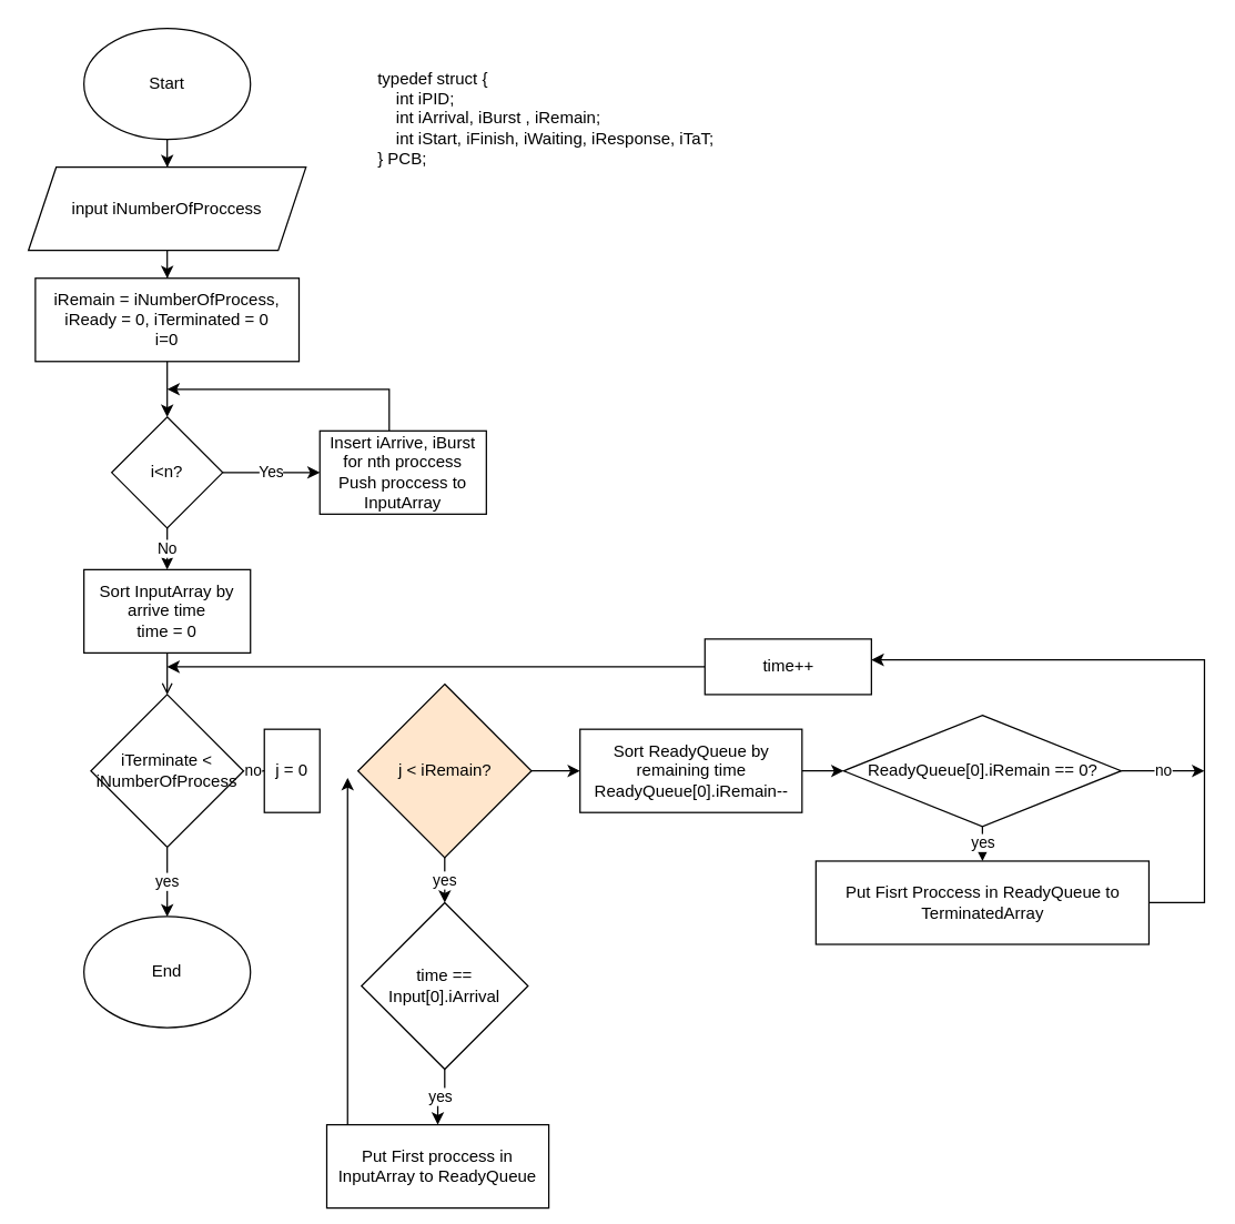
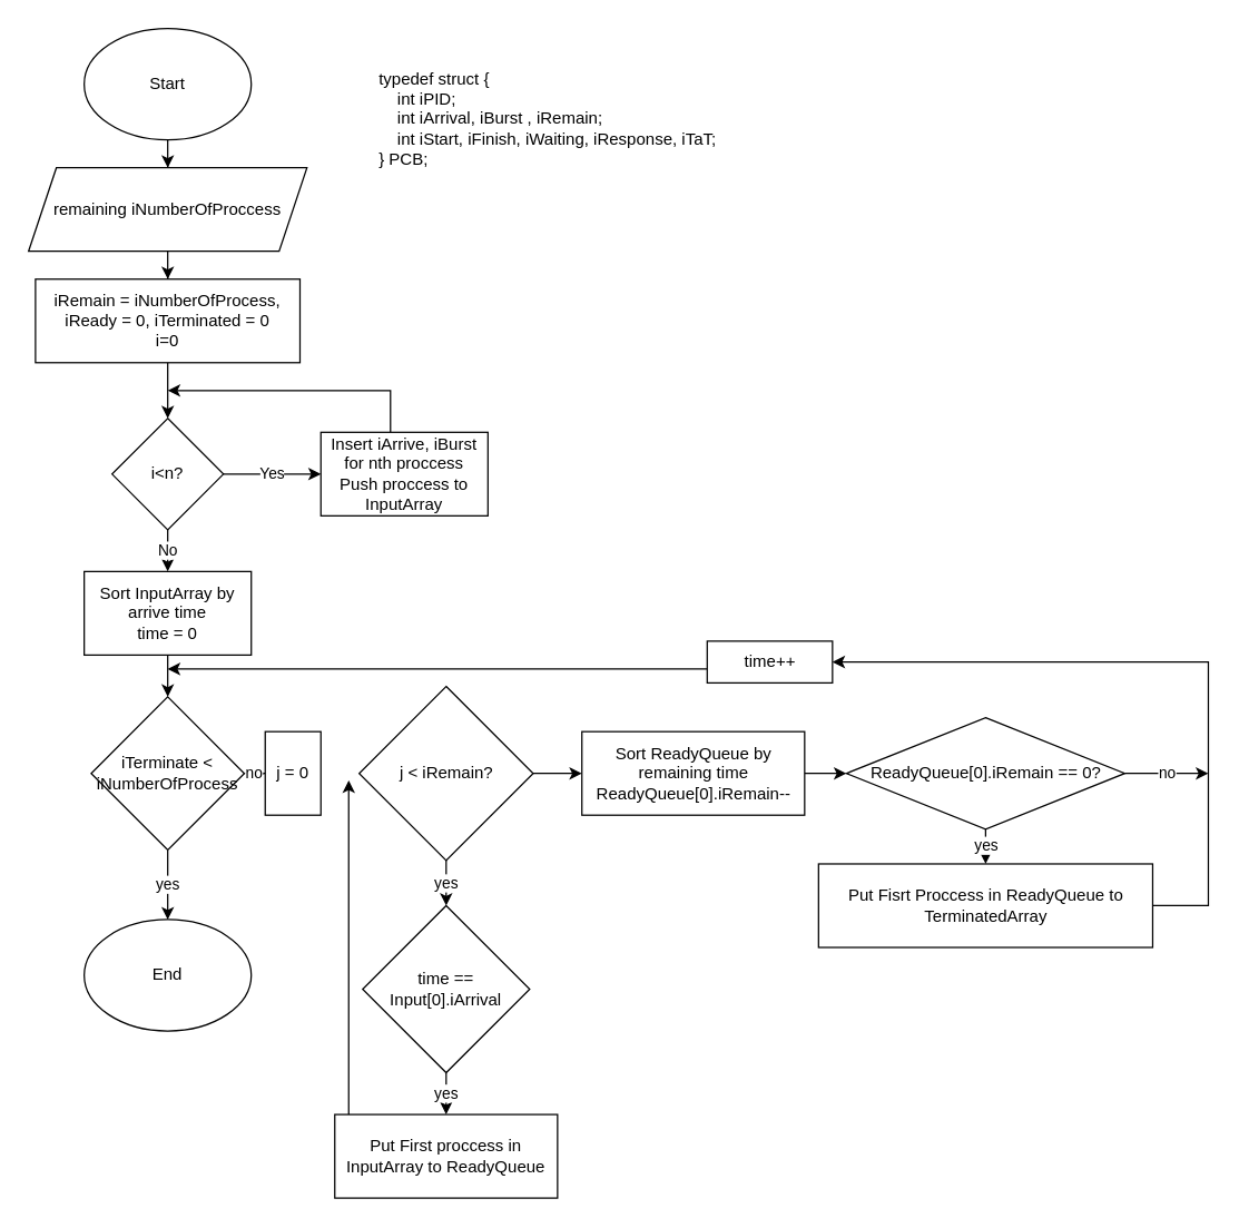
  <mxCell id="0" />
  <mxCell id="1" parent="0" />
  <mxCell id="2" value="&lt;div align=&quot;left&quot;&gt;typedef struct {&lt;br&gt;&amp;nbsp;&amp;nbsp;&amp;nbsp; int iPID;&lt;br&gt;&amp;nbsp;&amp;nbsp;&amp;nbsp; int iArrival, iBurst , iRemain;&lt;br&gt;&amp;nbsp;&amp;nbsp;&amp;nbsp; int iStart, iFinish, iWaiting, iResponse, iTaT;&lt;br&gt;} PCB;&lt;/div&gt;" style="text;html=1;strokeColor=none;fillColor=none;align=left;verticalAlign=middle;whiteSpace=wrap;rounded=0;" vertex="1" parent="1"><mxGeometry x="270" y="30" width="310" height="110" as="geometry" /></mxCell>
  <mxCell id="3" style="edgeStyle=orthogonalEdgeStyle;rounded=0;orthogonalLoop=1;jettySize=auto;html=1;" edge="1" parent="1" source="4" target="6"><mxGeometry relative="1" as="geometry" /></mxCell>
  <mxCell id="4" value="Start" style="ellipse;whiteSpace=wrap;html=1;" vertex="1" parent="1"><mxGeometry x="60" y="20" width="120" height="80" as="geometry" /></mxCell>
  <mxCell id="5" style="edgeStyle=orthogonalEdgeStyle;rounded=0;orthogonalLoop=1;jettySize=auto;html=1;" edge="1" parent="1" source="6" target="8"><mxGeometry relative="1" as="geometry" /></mxCell>
- <mxCell id="6" value="input iNumberOfProccess" style="shape=parallelogram;perimeter=parallelogramPerimeter;whiteSpace=wrap;html=1;fixedSize=1;" vertex="1" parent="1"><mxGeometry x="20" y="120" width="200" height="60" as="geometry" /></mxCell>
+ <mxCell id="6" value="remaining iNumberOfProccess" style="shape=parallelogram;perimeter=parallelogramPerimeter;whiteSpace=wrap;html=1;fixedSize=1;" vertex="1" parent="1"><mxGeometry x="20" y="120" width="200" height="60" as="geometry" /></mxCell>
  <mxCell id="7" style="edgeStyle=orthogonalEdgeStyle;rounded=0;orthogonalLoop=1;jettySize=auto;html=1;" edge="1" parent="1" source="8" target="11"><mxGeometry relative="1" as="geometry" /></mxCell>
  <mxCell id="8" value="&lt;div&gt;iRemain = iNumberOfProcess, iReady = 0, iTerminated = 0&lt;/div&gt;&lt;div&gt;i=0&lt;br&gt;&lt;/div&gt;" style="rounded=0;whiteSpace=wrap;html=1;" vertex="1" parent="1"><mxGeometry x="25" y="200" width="190" height="60" as="geometry" /></mxCell>
  <mxCell id="9" value="Yes" style="edgeStyle=orthogonalEdgeStyle;rounded=0;orthogonalLoop=1;jettySize=auto;html=1;entryX=0;entryY=0.5;entryDx=0;entryDy=0;" edge="1" parent="1" source="11" target="13"><mxGeometry relative="1" as="geometry" /></mxCell>
  <mxCell id="10" value="No" style="edgeStyle=orthogonalEdgeStyle;rounded=0;orthogonalLoop=1;jettySize=auto;html=1;" edge="1" parent="1" source="11" target="15"><mxGeometry relative="1" as="geometry" /></mxCell>
  <mxCell id="11" value="i&amp;lt;n?" style="rhombus;whiteSpace=wrap;html=1;" vertex="1" parent="1"><mxGeometry x="80" y="300" width="80" height="80" as="geometry" /></mxCell>
  <mxCell id="12" style="edgeStyle=orthogonalEdgeStyle;rounded=0;orthogonalLoop=1;jettySize=auto;html=1;" edge="1" parent="1" source="13"><mxGeometry relative="1" as="geometry"><mxPoint x="120" y="280" as="targetPoint" /><Array as="points"><mxPoint x="280" y="280" /></Array></mxGeometry></mxCell>
  <mxCell id="13" value="&lt;div&gt;Insert iArrive, iBurst for nth proccess&lt;/div&gt;&lt;div&gt;Push proccess to InputArray&lt;br&gt;&lt;/div&gt;" style="rounded=0;whiteSpace=wrap;html=1;" vertex="1" parent="1"><mxGeometry x="230" y="310" width="120" height="60" as="geometry" /></mxCell>
- <mxCell id="14" value="" style="edgeStyle=orthogonalEdgeStyle;rounded=0;orthogonalLoop=1;jettySize=auto;html=1;endArrow=open;" edge="1" parent="1" source="15" target="18"><mxGeometry relative="1" as="geometry" /></mxCell>
+ <mxCell id="14" value="" style="edgeStyle=orthogonalEdgeStyle;rounded=0;orthogonalLoop=1;jettySize=auto;html=1;" edge="1" parent="1" source="15" target="18"><mxGeometry relative="1" as="geometry" /></mxCell>
  <mxCell id="15" value="&lt;div&gt;Sort InputArray by arrive time&lt;/div&gt;&lt;div&gt;time = 0&lt;br&gt;&lt;/div&gt;" style="whiteSpace=wrap;html=1;" vertex="1" parent="1"><mxGeometry x="60" y="410" width="120" height="60" as="geometry" /></mxCell>
  <mxCell id="16" value="no" style="edgeStyle=orthogonalEdgeStyle;rounded=0;orthogonalLoop=1;jettySize=auto;html=1;" edge="1" parent="1" source="18" target="19"><mxGeometry relative="1" as="geometry"><mxPoint x="280" y="555" as="targetPoint" /></mxGeometry></mxCell>
  <mxCell id="17" value="yes" style="edgeStyle=orthogonalEdgeStyle;rounded=0;orthogonalLoop=1;jettySize=auto;html=1;" edge="1" parent="1" source="18" target="36"><mxGeometry relative="1" as="geometry"><mxPoint x="120" y="670" as="targetPoint" /></mxGeometry></mxCell>
  <mxCell id="18" value="iTerminate &amp;lt; iNumberOfProcess" style="rhombus;whiteSpace=wrap;html=1;" vertex="1" parent="1"><mxGeometry x="65" y="500" width="110" height="110" as="geometry" /></mxCell>
  <mxCell id="19" value="j = 0" style="rounded=0;whiteSpace=wrap;html=1;" vertex="1" parent="1"><mxGeometry x="190" y="525" width="40" height="60" as="geometry" /></mxCell>
  <mxCell id="20" value="yes" style="edgeStyle=orthogonalEdgeStyle;rounded=0;orthogonalLoop=1;jettySize=auto;html=1;" edge="1" parent="1" source="22" target="24"><mxGeometry relative="1" as="geometry"><mxPoint x="320" y="640" as="targetPoint" /></mxGeometry></mxCell>
  <mxCell id="21" style="edgeStyle=orthogonalEdgeStyle;rounded=0;orthogonalLoop=1;jettySize=auto;html=1;" edge="1" parent="1" source="22" target="28"><mxGeometry relative="1" as="geometry"><mxPoint x="427.5" y="555" as="targetPoint" /></mxGeometry></mxCell>
- <mxCell id="22" value="j &amp;lt; iRemain?" style="rhombus;whiteSpace=wrap;html=1;fillColor=#ffe6cc;" vertex="1" parent="1"><mxGeometry x="257.5" y="492.5" width="125" height="125" as="geometry" /></mxCell>
+ <mxCell id="22" value="j &amp;lt; iRemain?" style="rhombus;whiteSpace=wrap;html=1;" vertex="1" parent="1"><mxGeometry x="257.5" y="492.5" width="125" height="125" as="geometry" /></mxCell>
  <mxCell id="23" value="yes" style="edgeStyle=orthogonalEdgeStyle;rounded=0;orthogonalLoop=1;jettySize=auto;html=1;" edge="1" parent="1" source="24" target="26"><mxGeometry relative="1" as="geometry"><mxPoint x="320" y="820" as="targetPoint" /></mxGeometry></mxCell>
  <mxCell id="24" value="time == Input[0].iArrival" style="rhombus;whiteSpace=wrap;html=1;" vertex="1" parent="1"><mxGeometry x="260" y="650" width="120" height="120" as="geometry" /></mxCell>
  <mxCell id="25" style="edgeStyle=orthogonalEdgeStyle;rounded=0;orthogonalLoop=1;jettySize=auto;html=1;" edge="1" parent="1" source="26"><mxGeometry relative="1" as="geometry"><mxPoint x="250" y="560" as="targetPoint" /><Array as="points"><mxPoint x="250" y="570" /><mxPoint x="250" y="570" /></Array></mxGeometry></mxCell>
- <mxCell id="26" value="Put First proccess in InputArray to ReadyQueue" style="rounded=0;whiteSpace=wrap;html=1;" vertex="1" parent="1"><mxGeometry x="235" y="810" width="160" height="60" as="geometry" /></mxCell>
+ <mxCell id="26" value="Put First proccess in InputArray to ReadyQueue" style="rounded=0;whiteSpace=wrap;html=1;" vertex="1" parent="1"><mxGeometry x="240" y="800" width="160" height="60" as="geometry" /></mxCell>
  <mxCell id="27" style="edgeStyle=orthogonalEdgeStyle;rounded=0;orthogonalLoop=1;jettySize=auto;html=1;" edge="1" parent="1" source="28" target="31"><mxGeometry relative="1" as="geometry"><mxPoint x="647.5" y="555" as="targetPoint" /></mxGeometry></mxCell>
  <mxCell id="28" value="&lt;div&gt;Sort ReadyQueue by remaining time&lt;/div&gt;&lt;div&gt;ReadyQueue[0].iRemain--&lt;br&gt;&lt;/div&gt;" style="rounded=0;whiteSpace=wrap;html=1;" vertex="1" parent="1"><mxGeometry x="417.5" y="525" width="160" height="60" as="geometry" /></mxCell>
  <mxCell id="29" value="yes" style="edgeStyle=orthogonalEdgeStyle;rounded=0;orthogonalLoop=1;jettySize=auto;html=1;" edge="1" parent="1" source="31" target="33"><mxGeometry relative="1" as="geometry"><mxPoint x="707.5" y="650" as="targetPoint" /></mxGeometry></mxCell>
  <mxCell id="30" value="no" style="edgeStyle=orthogonalEdgeStyle;rounded=0;orthogonalLoop=1;jettySize=auto;html=1;" edge="1" parent="1" source="31"><mxGeometry relative="1" as="geometry"><mxPoint x="867.5" y="555" as="targetPoint" /></mxGeometry></mxCell>
  <mxCell id="31" value="ReadyQueue[0].iRemain == 0?" style="rhombus;whiteSpace=wrap;html=1;" vertex="1" parent="1"><mxGeometry x="607.5" y="515" width="200" height="80" as="geometry" /></mxCell>
  <mxCell id="32" style="edgeStyle=orthogonalEdgeStyle;rounded=0;orthogonalLoop=1;jettySize=auto;html=1;" edge="1" parent="1" source="33" target="35"><mxGeometry relative="1" as="geometry"><mxPoint x="517.5" y="450" as="targetPoint" /><Array as="points"><mxPoint x="867.5" y="650" /><mxPoint x="867.5" y="475" /></Array></mxGeometry></mxCell>
  <mxCell id="33" value="Put Fisrt Proccess in ReadyQueue to TerminatedArray" style="rounded=0;whiteSpace=wrap;html=1;" vertex="1" parent="1"><mxGeometry x="587.5" y="620" width="240" height="60" as="geometry" /></mxCell>
  <mxCell id="34" style="edgeStyle=orthogonalEdgeStyle;rounded=0;orthogonalLoop=1;jettySize=auto;html=1;" edge="1" parent="1" source="35"><mxGeometry relative="1" as="geometry"><mxPoint x="120" y="480" as="targetPoint" /><Array as="points"><mxPoint x="545" y="480" /></Array></mxGeometry></mxCell>
- <mxCell id="35" value="time++" style="rounded=0;whiteSpace=wrap;html=1;" vertex="1" parent="1"><mxGeometry x="507.5" y="460" width="120" height="40" as="geometry" /></mxCell>
+ <mxCell id="35" value="time++" style="rounded=0;whiteSpace=wrap;html=1;" vertex="1" parent="1"><mxGeometry x="507.5" y="460" width="90" height="30" as="geometry" /></mxCell>
  <mxCell id="36" value="End" style="ellipse;whiteSpace=wrap;html=1;" vertex="1" parent="1"><mxGeometry x="60" y="660" width="120" height="80" as="geometry" /></mxCell>
